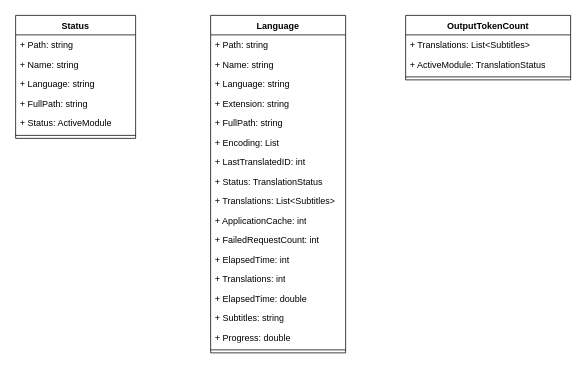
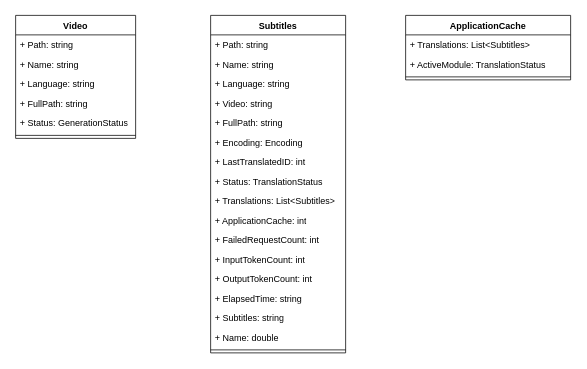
  <mxCell id="0" />
  <mxCell id="1" parent="0" />
- <mxCell id="2" value="Status" style="swimlane;fontStyle=1;align=center;verticalAlign=top;childLayout=stackLayout;horizontal=1;startSize=26;horizontalStack=0;resizeParent=1;resizeParentMax=0;resizeLast=0;collapsible=1;marginBottom=0;whiteSpace=wrap;html=1;" vertex="1" parent="1"><mxGeometry x="20" y="20" width="160" height="164" as="geometry" /></mxCell>
+ <mxCell id="2" value="Video" style="swimlane;fontStyle=1;align=center;verticalAlign=top;childLayout=stackLayout;horizontal=1;startSize=26;horizontalStack=0;resizeParent=1;resizeParentMax=0;resizeLast=0;collapsible=1;marginBottom=0;whiteSpace=wrap;html=1;" vertex="1" parent="1"><mxGeometry x="20" y="20" width="160" height="164" as="geometry" /></mxCell>
  <mxCell id="3" value="+ Path: string" style="text;strokeColor=none;fillColor=none;align=left;verticalAlign=top;spacingLeft=4;spacingRight=4;overflow=hidden;rotatable=0;points=[[0,0.5],[1,0.5]];portConstraint=eastwest;whiteSpace=wrap;html=1;" vertex="1" parent="2"><mxGeometry y="26" width="160" height="26" as="geometry" /></mxCell>
  <mxCell id="4" value="+ Name: string" style="text;strokeColor=none;fillColor=none;align=left;verticalAlign=top;spacingLeft=4;spacingRight=4;overflow=hidden;rotatable=0;points=[[0,0.5],[1,0.5]];portConstraint=eastwest;whiteSpace=wrap;html=1;" vertex="1" parent="2"><mxGeometry y="52" width="160" height="26" as="geometry" /></mxCell>
  <mxCell id="5" value="+ Language: string" style="text;strokeColor=none;fillColor=none;align=left;verticalAlign=top;spacingLeft=4;spacingRight=4;overflow=hidden;rotatable=0;points=[[0,0.5],[1,0.5]];portConstraint=eastwest;whiteSpace=wrap;html=1;" vertex="1" parent="2"><mxGeometry y="78" width="160" height="26" as="geometry" /></mxCell>
  <mxCell id="6" value="+ FullPath: string" style="text;strokeColor=none;fillColor=none;align=left;verticalAlign=top;spacingLeft=4;spacingRight=4;overflow=hidden;rotatable=0;points=[[0,0.5],[1,0.5]];portConstraint=eastwest;whiteSpace=wrap;html=1;" vertex="1" parent="2"><mxGeometry y="104" width="160" height="26" as="geometry" /></mxCell>
- <mxCell id="7" value="+ Status: ActiveModule" style="text;strokeColor=none;fillColor=none;align=left;verticalAlign=top;spacingLeft=4;spacingRight=4;overflow=hidden;rotatable=0;points=[[0,0.5],[1,0.5]];portConstraint=eastwest;whiteSpace=wrap;html=1;" vertex="1" parent="2"><mxGeometry y="130" width="160" height="26" as="geometry" /></mxCell>
+ <mxCell id="7" value="+ Status: GenerationStatus" style="text;strokeColor=none;fillColor=none;align=left;verticalAlign=top;spacingLeft=4;spacingRight=4;overflow=hidden;rotatable=0;points=[[0,0.5],[1,0.5]];portConstraint=eastwest;whiteSpace=wrap;html=1;" vertex="1" parent="2"><mxGeometry y="130" width="160" height="26" as="geometry" /></mxCell>
  <mxCell id="8" value="" style="line;strokeWidth=1;fillColor=none;align=left;verticalAlign=middle;spacingTop=-1;spacingLeft=3;spacingRight=3;rotatable=0;labelPosition=right;points=[];portConstraint=eastwest;strokeColor=inherit;" vertex="1" parent="2"><mxGeometry y="156" width="160" height="8" as="geometry" /></mxCell>
- <mxCell id="9" value="Language" style="swimlane;fontStyle=1;align=center;verticalAlign=top;childLayout=stackLayout;horizontal=1;startSize=26;horizontalStack=0;resizeParent=1;resizeParentMax=0;resizeLast=0;collapsible=1;marginBottom=0;whiteSpace=wrap;html=1;" vertex="1" parent="1"><mxGeometry x="280" y="20" width="180" height="450" as="geometry" /></mxCell>
+ <mxCell id="9" value="Subtitles" style="swimlane;fontStyle=1;align=center;verticalAlign=top;childLayout=stackLayout;horizontal=1;startSize=26;horizontalStack=0;resizeParent=1;resizeParentMax=0;resizeLast=0;collapsible=1;marginBottom=0;whiteSpace=wrap;html=1;" vertex="1" parent="1"><mxGeometry x="280" y="20" width="180" height="450" as="geometry" /></mxCell>
  <mxCell id="10" value="+ Path: string" style="text;strokeColor=none;fillColor=none;align=left;verticalAlign=top;spacingLeft=4;spacingRight=4;overflow=hidden;rotatable=0;points=[[0,0.5],[1,0.5]];portConstraint=eastwest;whiteSpace=wrap;html=1;" vertex="1" parent="9"><mxGeometry y="26" width="180" height="26" as="geometry" /></mxCell>
  <mxCell id="11" value="+ Name: string" style="text;strokeColor=none;fillColor=none;align=left;verticalAlign=top;spacingLeft=4;spacingRight=4;overflow=hidden;rotatable=0;points=[[0,0.5],[1,0.5]];portConstraint=eastwest;whiteSpace=wrap;html=1;" vertex="1" parent="9"><mxGeometry y="52" width="180" height="26" as="geometry" /></mxCell>
  <mxCell id="12" value="+ Language: string" style="text;strokeColor=none;fillColor=none;align=left;verticalAlign=top;spacingLeft=4;spacingRight=4;overflow=hidden;rotatable=0;points=[[0,0.5],[1,0.5]];portConstraint=eastwest;whiteSpace=wrap;html=1;" vertex="1" parent="9"><mxGeometry y="78" width="180" height="26" as="geometry" /></mxCell>
- <mxCell id="13" value="+ Extension: string" style="text;strokeColor=none;fillColor=none;align=left;verticalAlign=top;spacingLeft=4;spacingRight=4;overflow=hidden;rotatable=0;points=[[0,0.5],[1,0.5]];portConstraint=eastwest;whiteSpace=wrap;html=1;" vertex="1" parent="9"><mxGeometry y="104" width="180" height="26" as="geometry" /></mxCell>
+ <mxCell id="13" value="+ Video: string" style="text;strokeColor=none;fillColor=none;align=left;verticalAlign=top;spacingLeft=4;spacingRight=4;overflow=hidden;rotatable=0;points=[[0,0.5],[1,0.5]];portConstraint=eastwest;whiteSpace=wrap;html=1;" vertex="1" parent="9"><mxGeometry y="104" width="180" height="26" as="geometry" /></mxCell>
  <mxCell id="14" value="+ FullPath: string" style="text;strokeColor=none;fillColor=none;align=left;verticalAlign=top;spacingLeft=4;spacingRight=4;overflow=hidden;rotatable=0;points=[[0,0.5],[1,0.5]];portConstraint=eastwest;whiteSpace=wrap;html=1;" vertex="1" parent="9"><mxGeometry y="130" width="180" height="26" as="geometry" /></mxCell>
- <mxCell id="15" value="+ Encoding: List" style="text;strokeColor=none;fillColor=none;align=left;verticalAlign=top;spacingLeft=4;spacingRight=4;overflow=hidden;rotatable=0;points=[[0,0.5],[1,0.5]];portConstraint=eastwest;whiteSpace=wrap;html=1;" vertex="1" parent="9"><mxGeometry y="156" width="180" height="26" as="geometry" /></mxCell>
+ <mxCell id="15" value="+ Encoding: Encoding" style="text;strokeColor=none;fillColor=none;align=left;verticalAlign=top;spacingLeft=4;spacingRight=4;overflow=hidden;rotatable=0;points=[[0,0.5],[1,0.5]];portConstraint=eastwest;whiteSpace=wrap;html=1;" vertex="1" parent="9"><mxGeometry y="156" width="180" height="26" as="geometry" /></mxCell>
  <mxCell id="16" value="+ LastTranslatedID: int" style="text;strokeColor=none;fillColor=none;align=left;verticalAlign=top;spacingLeft=4;spacingRight=4;overflow=hidden;rotatable=0;points=[[0,0.5],[1,0.5]];portConstraint=eastwest;whiteSpace=wrap;html=1;" vertex="1" parent="9"><mxGeometry y="182" width="180" height="26" as="geometry" /></mxCell>
  <mxCell id="17" value="+ Status: TranslationStatus" style="text;strokeColor=none;fillColor=none;align=left;verticalAlign=top;spacingLeft=4;spacingRight=4;overflow=hidden;rotatable=0;points=[[0,0.5],[1,0.5]];portConstraint=eastwest;whiteSpace=wrap;html=1;" vertex="1" parent="9"><mxGeometry y="208" width="180" height="26" as="geometry" /></mxCell>
  <mxCell id="18" value="+ Translations: List&amp;lt;Subtitles&amp;gt;" style="text;strokeColor=none;fillColor=none;align=left;verticalAlign=top;spacingLeft=4;spacingRight=4;overflow=hidden;rotatable=0;points=[[0,0.5],[1,0.5]];portConstraint=eastwest;whiteSpace=wrap;html=1;" vertex="1" parent="9"><mxGeometry y="234" width="180" height="26" as="geometry" /></mxCell>
  <mxCell id="19" value="+ ApplicationCache: int" style="text;strokeColor=none;fillColor=none;align=left;verticalAlign=top;spacingLeft=4;spacingRight=4;overflow=hidden;rotatable=0;points=[[0,0.5],[1,0.5]];portConstraint=eastwest;whiteSpace=wrap;html=1;" vertex="1" parent="9"><mxGeometry y="260" width="180" height="26" as="geometry" /></mxCell>
  <mxCell id="20" value="+ FailedRequestCount: int" style="text;strokeColor=none;fillColor=none;align=left;verticalAlign=top;spacingLeft=4;spacingRight=4;overflow=hidden;rotatable=0;points=[[0,0.5],[1,0.5]];portConstraint=eastwest;whiteSpace=wrap;html=1;" vertex="1" parent="9"><mxGeometry y="286" width="180" height="26" as="geometry" /></mxCell>
- <mxCell id="21" value="+ ElapsedTime: int" style="text;strokeColor=none;fillColor=none;align=left;verticalAlign=top;spacingLeft=4;spacingRight=4;overflow=hidden;rotatable=0;points=[[0,0.5],[1,0.5]];portConstraint=eastwest;whiteSpace=wrap;html=1;" vertex="1" parent="9"><mxGeometry y="312" width="180" height="26" as="geometry" /></mxCell>
- <mxCell id="22" value="+ Translations: int" style="text;strokeColor=none;fillColor=none;align=left;verticalAlign=top;spacingLeft=4;spacingRight=4;overflow=hidden;rotatable=0;points=[[0,0.5],[1,0.5]];portConstraint=eastwest;whiteSpace=wrap;html=1;" vertex="1" parent="9"><mxGeometry y="338" width="180" height="26" as="geometry" /></mxCell>
- <mxCell id="23" value="+ ElapsedTime: double" style="text;strokeColor=none;fillColor=none;align=left;verticalAlign=top;spacingLeft=4;spacingRight=4;overflow=hidden;rotatable=0;points=[[0,0.5],[1,0.5]];portConstraint=eastwest;whiteSpace=wrap;html=1;" vertex="1" parent="9"><mxGeometry y="364" width="180" height="26" as="geometry" /></mxCell>
+ <mxCell id="21" value="+ InputTokenCount: int" style="text;strokeColor=none;fillColor=none;align=left;verticalAlign=top;spacingLeft=4;spacingRight=4;overflow=hidden;rotatable=0;points=[[0,0.5],[1,0.5]];portConstraint=eastwest;whiteSpace=wrap;html=1;" vertex="1" parent="9"><mxGeometry y="312" width="180" height="26" as="geometry" /></mxCell>
+ <mxCell id="22" value="+ OutputTokenCount: int" style="text;strokeColor=none;fillColor=none;align=left;verticalAlign=top;spacingLeft=4;spacingRight=4;overflow=hidden;rotatable=0;points=[[0,0.5],[1,0.5]];portConstraint=eastwest;whiteSpace=wrap;html=1;" vertex="1" parent="9"><mxGeometry y="338" width="180" height="26" as="geometry" /></mxCell>
+ <mxCell id="23" value="+ ElapsedTime: string" style="text;strokeColor=none;fillColor=none;align=left;verticalAlign=top;spacingLeft=4;spacingRight=4;overflow=hidden;rotatable=0;points=[[0,0.5],[1,0.5]];portConstraint=eastwest;whiteSpace=wrap;html=1;" vertex="1" parent="9"><mxGeometry y="364" width="180" height="26" as="geometry" /></mxCell>
  <mxCell id="24" value="+ Subtitles: string" style="text;strokeColor=none;fillColor=none;align=left;verticalAlign=top;spacingLeft=4;spacingRight=4;overflow=hidden;rotatable=0;points=[[0,0.5],[1,0.5]];portConstraint=eastwest;whiteSpace=wrap;html=1;" vertex="1" parent="9"><mxGeometry y="390" width="180" height="26" as="geometry" /></mxCell>
- <mxCell id="25" value="+ Progress: double" style="text;strokeColor=none;fillColor=none;align=left;verticalAlign=top;spacingLeft=4;spacingRight=4;overflow=hidden;rotatable=0;points=[[0,0.5],[1,0.5]];portConstraint=eastwest;whiteSpace=wrap;html=1;" vertex="1" parent="9"><mxGeometry y="416" width="180" height="26" as="geometry" /></mxCell>
+ <mxCell id="25" value="+ Name: double" style="text;strokeColor=none;fillColor=none;align=left;verticalAlign=top;spacingLeft=4;spacingRight=4;overflow=hidden;rotatable=0;points=[[0,0.5],[1,0.5]];portConstraint=eastwest;whiteSpace=wrap;html=1;" vertex="1" parent="9"><mxGeometry y="416" width="180" height="26" as="geometry" /></mxCell>
  <mxCell id="26" value="" style="line;strokeWidth=1;fillColor=none;align=left;verticalAlign=middle;spacingTop=-1;spacingLeft=3;spacingRight=3;rotatable=0;labelPosition=right;points=[];portConstraint=eastwest;strokeColor=inherit;" vertex="1" parent="9"><mxGeometry y="442" width="180" height="8" as="geometry" /></mxCell>
- <mxCell id="27" value="OutputTokenCount" style="swimlane;fontStyle=1;align=center;verticalAlign=top;childLayout=stackLayout;horizontal=1;startSize=26;horizontalStack=0;resizeParent=1;resizeParentMax=0;resizeLast=0;collapsible=1;marginBottom=0;whiteSpace=wrap;html=1;" vertex="1" parent="1"><mxGeometry x="540" y="20" width="220" height="86" as="geometry" /></mxCell>
+ <mxCell id="27" value="ApplicationCache" style="swimlane;fontStyle=1;align=center;verticalAlign=top;childLayout=stackLayout;horizontal=1;startSize=26;horizontalStack=0;resizeParent=1;resizeParentMax=0;resizeLast=0;collapsible=1;marginBottom=0;whiteSpace=wrap;html=1;" vertex="1" parent="1"><mxGeometry x="540" y="20" width="220" height="86" as="geometry" /></mxCell>
  <mxCell id="28" value="+ Translations: List&amp;lt;Subtitles&amp;gt;" style="text;strokeColor=none;fillColor=none;align=left;verticalAlign=top;spacingLeft=4;spacingRight=4;overflow=hidden;rotatable=0;points=[[0,0.5],[1,0.5]];portConstraint=eastwest;whiteSpace=wrap;html=1;" vertex="1" parent="27"><mxGeometry y="26" width="220" height="26" as="geometry" /></mxCell>
  <mxCell id="29" value="+ ActiveModule: TranslationStatus" style="text;strokeColor=none;fillColor=none;align=left;verticalAlign=top;spacingLeft=4;spacingRight=4;overflow=hidden;rotatable=0;points=[[0,0.5],[1,0.5]];portConstraint=eastwest;whiteSpace=wrap;html=1;" vertex="1" parent="27"><mxGeometry y="52" width="220" height="26" as="geometry" /></mxCell>
  <mxCell id="30" value="" style="line;strokeWidth=1;fillColor=none;align=left;verticalAlign=middle;spacingTop=-1;spacingLeft=3;spacingRight=3;rotatable=0;labelPosition=right;points=[];portConstraint=eastwest;strokeColor=inherit;" vertex="1" parent="27"><mxGeometry y="78" width="220" height="8" as="geometry" /></mxCell>
